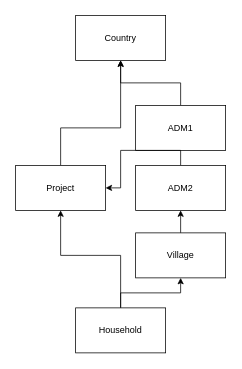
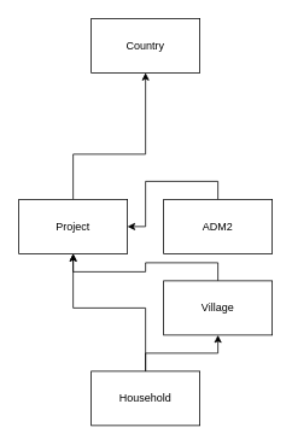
  <mxCell id="0" />
  <mxCell id="1" parent="0" />
  <mxCell id="2" value="Country" style="rounded=0;whiteSpace=wrap;html=1;" vertex="1" parent="1"><mxGeometry x="100" y="20" width="120" height="60" as="geometry" /></mxCell>
- <mxCell id="3" style="edgeStyle=orthogonalEdgeStyle;rounded=0;orthogonalLoop=1;jettySize=auto;html=1;exitX=0.5;exitY=0;exitDx=0;exitDy=0;entryX=0.5;entryY=1;entryDx=0;entryDy=0;" edge="1" parent="1" source="4" target="2"><mxGeometry relative="1" as="geometry" /></mxCell>
- <mxCell id="4" value="ADM1" style="rounded=0;whiteSpace=wrap;html=1;" vertex="1" parent="1"><mxGeometry x="180" y="140" width="120" height="60" as="geometry" /></mxCell>
  <mxCell id="5" style="edgeStyle=orthogonalEdgeStyle;rounded=0;orthogonalLoop=1;jettySize=auto;html=1;exitX=0.5;exitY=0;exitDx=0;exitDy=0;" edge="1" parent="1" source="6" target="10"><mxGeometry relative="1" as="geometry" /></mxCell>
  <mxCell id="6" value="ADM2" style="rounded=0;whiteSpace=wrap;html=1;" vertex="1" parent="1"><mxGeometry x="180" y="220" width="120" height="60" as="geometry" /></mxCell>
- <mxCell id="7" style="edgeStyle=orthogonalEdgeStyle;rounded=0;orthogonalLoop=1;jettySize=auto;html=1;exitX=0.5;exitY=0;exitDx=0;exitDy=0;entryX=0.5;entryY=1;entryDx=0;entryDy=0;" edge="1" parent="1" source="8" target="6"><mxGeometry relative="1" as="geometry" /></mxCell>
+ <mxCell id="7" style="edgeStyle=orthogonalEdgeStyle;rounded=0;orthogonalLoop=1;jettySize=auto;html=1;exitX=0.5;exitY=0;exitDx=0;exitDy=0;" edge="1" parent="1" source="8" target="10"><mxGeometry relative="1" as="geometry" /></mxCell>
  <mxCell id="8" value="Village" style="rounded=0;whiteSpace=wrap;html=1;" vertex="1" parent="1"><mxGeometry x="180" y="310" width="120" height="60" as="geometry" /></mxCell>
  <mxCell id="9" style="edgeStyle=orthogonalEdgeStyle;rounded=0;orthogonalLoop=1;jettySize=auto;html=1;exitX=0.5;exitY=0;exitDx=0;exitDy=0;entryX=0.5;entryY=1;entryDx=0;entryDy=0;" edge="1" parent="1" source="10" target="2"><mxGeometry relative="1" as="geometry"><Array as="points"><mxPoint x="80" y="170" /><mxPoint x="160" y="170" /></Array></mxGeometry></mxCell>
  <mxCell id="10" value="Project" style="rounded=0;whiteSpace=wrap;html=1;" vertex="1" parent="1"><mxGeometry x="20" y="220" width="120" height="60" as="geometry" /></mxCell>
  <mxCell id="11" style="edgeStyle=orthogonalEdgeStyle;rounded=0;orthogonalLoop=1;jettySize=auto;html=1;exitX=0.5;exitY=0;exitDx=0;exitDy=0;entryX=0.5;entryY=1;entryDx=0;entryDy=0;" edge="1" parent="1" source="13" target="8"><mxGeometry relative="1" as="geometry" /></mxCell>
  <mxCell id="12" style="edgeStyle=orthogonalEdgeStyle;rounded=0;orthogonalLoop=1;jettySize=auto;html=1;exitX=0.5;exitY=0;exitDx=0;exitDy=0;entryX=0.5;entryY=1;entryDx=0;entryDy=0;" edge="1" parent="1" source="13" target="10"><mxGeometry relative="1" as="geometry"><Array as="points"><mxPoint x="160" y="340" /><mxPoint x="80" y="340" /></Array></mxGeometry></mxCell>
  <mxCell id="13" value="Household" style="rounded=0;whiteSpace=wrap;html=1;" vertex="1" parent="1"><mxGeometry x="100" y="410" width="120" height="60" as="geometry" /></mxCell>
